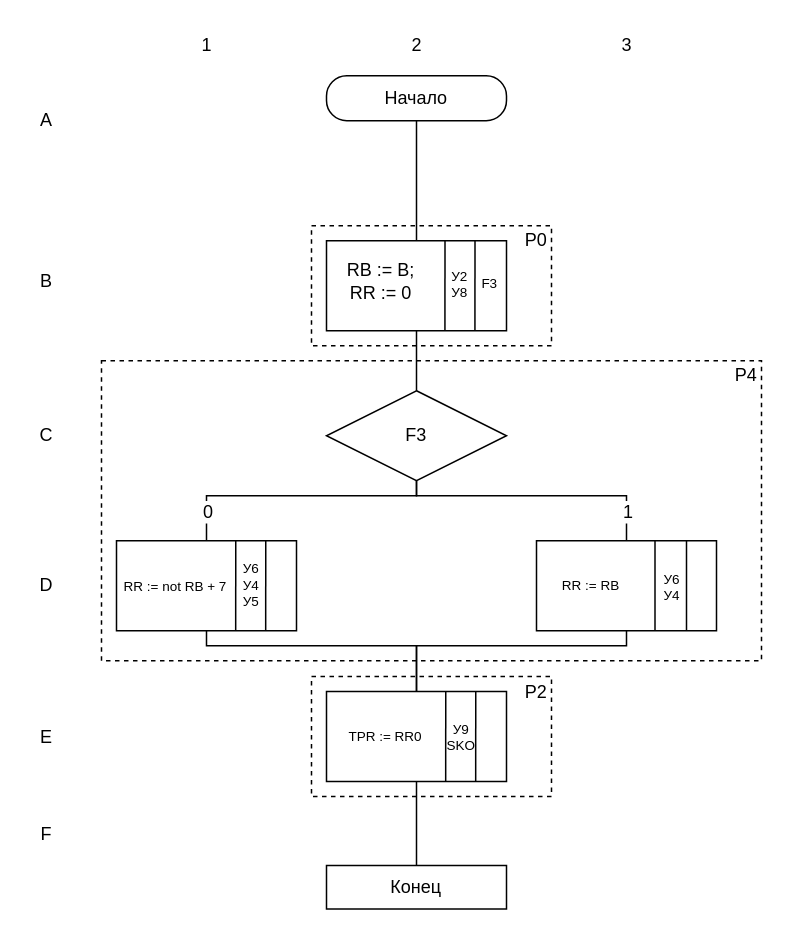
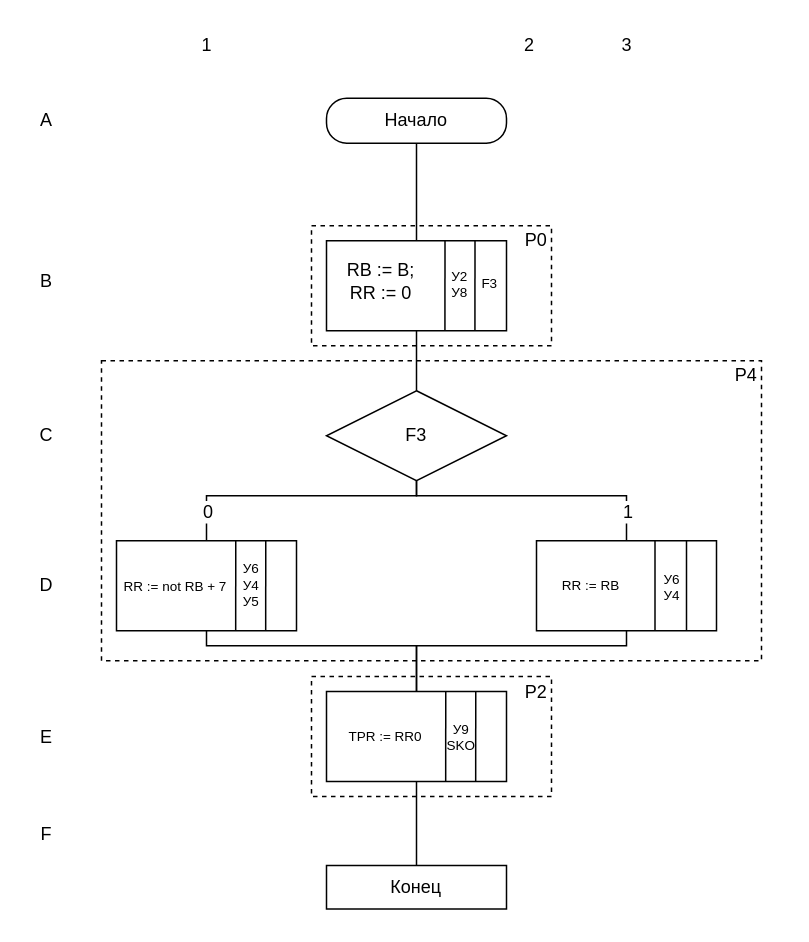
  <mxCell id="0" />
  <mxCell id="1" parent="0" />
  <mxCell id="2" value="" style="rounded=0;whiteSpace=wrap;html=1;fillColor=none;dashed=1;" parent="1" vertex="1"><mxGeometry x="207" y="450.5" width="160" height="80" as="geometry" /></mxCell>
  <mxCell id="3" value="" style="rounded=0;whiteSpace=wrap;html=1;fillColor=none;dashed=1;" parent="1" vertex="1"><mxGeometry x="67" y="240" width="440" height="200" as="geometry" /></mxCell>
  <mxCell id="4" style="edgeStyle=orthogonalEdgeStyle;rounded=0;orthogonalLoop=1;jettySize=auto;html=1;exitX=0.5;exitY=1;exitDx=0;exitDy=0;entryX=0.5;entryY=0;entryDx=0;entryDy=0;endArrow=none;endFill=0;" parent="1" source="5" target="8" edge="1"><mxGeometry relative="1" as="geometry" /></mxCell>
- <mxCell id="5" value="Начало" style="rounded=1;whiteSpace=wrap;html=1;imageHeight=24;arcSize=45;" parent="1" vertex="1"><mxGeometry x="217" y="50" width="120" height="30" as="geometry" /></mxCell>
+ <mxCell id="5" value="Начало" style="rounded=1;whiteSpace=wrap;html=1;imageHeight=24;arcSize=45;" parent="1" vertex="1"><mxGeometry x="217" y="65" width="120" height="30" as="geometry" /></mxCell>
  <mxCell id="6" value="Конец" style="whiteSpace=wrap;html=1;arcSize=45;rounded=0;" parent="1" vertex="1"><mxGeometry x="217" y="576.5" width="120" height="29" as="geometry" /></mxCell>
  <mxCell id="7" style="edgeStyle=orthogonalEdgeStyle;rounded=0;orthogonalLoop=1;jettySize=auto;html=1;exitX=0.5;exitY=1;exitDx=0;exitDy=0;entryX=0.5;entryY=0;entryDx=0;entryDy=0;endArrow=none;endFill=0;" parent="1" source="8" target="18" edge="1"><mxGeometry relative="1" as="geometry" /></mxCell>
  <mxCell id="8" value="" style="rounded=0;whiteSpace=wrap;html=1;" parent="1" vertex="1"><mxGeometry x="217" y="160" width="120" height="60" as="geometry" /></mxCell>
  <mxCell id="9" value="" style="endArrow=none;html=1;exitX=0.583;exitY=1;exitDx=0;exitDy=0;exitPerimeter=0;" parent="1" edge="1"><mxGeometry width="50" height="50" relative="1" as="geometry"><mxPoint x="295.96" y="220" as="sourcePoint" /><mxPoint x="296" y="160" as="targetPoint" /></mxGeometry></mxCell>
  <mxCell id="10" value="" style="endArrow=none;html=1;exitX=0.583;exitY=1;exitDx=0;exitDy=0;exitPerimeter=0;" parent="1" edge="1"><mxGeometry width="50" height="50" relative="1" as="geometry"><mxPoint x="315.96" y="220" as="sourcePoint" /><mxPoint x="316" y="160" as="targetPoint" /></mxGeometry></mxCell>
  <mxCell id="11" value="RB := B;&lt;br&gt;RR := 0" style="text;html=1;strokeColor=none;fillColor=none;align=center;verticalAlign=middle;whiteSpace=wrap;rounded=0;" parent="1" vertex="1"><mxGeometry x="217" y="163" width="73" height="48" as="geometry" /></mxCell>
  <mxCell id="12" value="У2&lt;br&gt;&lt;div&gt;У8&lt;/div&gt;" style="text;html=1;strokeColor=none;fillColor=none;align=center;verticalAlign=middle;whiteSpace=wrap;rounded=0;fontSize=9;" parent="1" vertex="1"><mxGeometry x="301" y="179" width="10" height="20" as="geometry" /></mxCell>
  <mxCell id="13" value="F3" style="text;html=1;strokeColor=none;fillColor=none;align=center;verticalAlign=middle;whiteSpace=wrap;rounded=0;fontSize=9;" parent="1" vertex="1"><mxGeometry x="321" y="179" width="10" height="20" as="geometry" /></mxCell>
  <mxCell id="14" style="edgeStyle=orthogonalEdgeStyle;rounded=0;orthogonalLoop=1;jettySize=auto;html=1;exitX=0.5;exitY=1;exitDx=0;exitDy=0;entryX=0.5;entryY=0;entryDx=0;entryDy=0;endArrow=none;endFill=0;" parent="1" source="18" target="25" edge="1"><mxGeometry relative="1" as="geometry"><Array as="points"><mxPoint x="277" y="330" /><mxPoint x="137" y="330" /></Array><mxPoint x="277" y="360" as="targetPoint" /></mxGeometry></mxCell>
  <mxCell id="15" value="0" style="text;html=1;align=center;verticalAlign=middle;resizable=0;points=[];;labelBackgroundColor=#ffffff;" parent="14" vertex="1" connectable="0"><mxGeometry x="-0.512" y="1" relative="1" as="geometry"><mxPoint x="-106" y="9" as="offset" /></mxGeometry></mxCell>
  <mxCell id="16" style="edgeStyle=orthogonalEdgeStyle;rounded=0;orthogonalLoop=1;jettySize=auto;html=1;exitX=0.5;exitY=1;exitDx=0;exitDy=0;jumpSize=6;entryX=0.5;entryY=0;entryDx=0;entryDy=0;endArrow=none;endFill=0;" parent="1" source="18" target="20" edge="1"><mxGeometry relative="1" as="geometry"><Array as="points"><mxPoint x="277" y="330" /><mxPoint x="417" y="330" /></Array><mxPoint x="437" y="410" as="targetPoint" /></mxGeometry></mxCell>
  <mxCell id="17" value="1" style="text;html=1;align=center;verticalAlign=middle;resizable=0;points=[];;labelBackgroundColor=#ffffff;" parent="16" vertex="1" connectable="0"><mxGeometry x="0.15" relative="1" as="geometry"><mxPoint x="47" y="10" as="offset" /></mxGeometry></mxCell>
  <mxCell id="18" value="F3" style="rhombus;whiteSpace=wrap;html=1;" parent="1" vertex="1"><mxGeometry x="217" y="260" width="120" height="60" as="geometry" /></mxCell>
  <mxCell id="19" style="edgeStyle=orthogonalEdgeStyle;rounded=0;orthogonalLoop=1;jettySize=auto;html=1;entryX=0.5;entryY=0;entryDx=0;entryDy=0;fontSize=11;endArrow=none;endFill=0;" parent="1" source="20" target="31" edge="1"><mxGeometry relative="1" as="geometry"><Array as="points"><mxPoint x="417" y="430" /><mxPoint x="277" y="430" /></Array></mxGeometry></mxCell>
  <mxCell id="20" value="" style="rounded=0;whiteSpace=wrap;html=1;" parent="1" vertex="1"><mxGeometry x="357" y="360" width="120" height="60" as="geometry" /></mxCell>
  <mxCell id="21" value="" style="endArrow=none;html=1;" parent="1" edge="1"><mxGeometry width="50" height="50" relative="1" as="geometry"><mxPoint x="436" y="360" as="sourcePoint" /><mxPoint x="436" y="420" as="targetPoint" /></mxGeometry></mxCell>
  <mxCell id="22" value="" style="endArrow=none;html=1;" parent="1" edge="1"><mxGeometry width="50" height="50" relative="1" as="geometry"><mxPoint x="457" y="420" as="sourcePoint" /><mxPoint x="457" y="360" as="targetPoint" /></mxGeometry></mxCell>
  <mxCell id="23" value="У6&lt;br&gt;У4" style="text;html=1;strokeColor=none;fillColor=none;align=center;verticalAlign=middle;whiteSpace=wrap;rounded=0;fontSize=9;" parent="1" vertex="1"><mxGeometry x="440" y="380.5" width="15" height="20" as="geometry" /></mxCell>
  <mxCell id="24" style="edgeStyle=orthogonalEdgeStyle;rounded=0;orthogonalLoop=1;jettySize=auto;html=1;fontSize=11;entryX=0.5;entryY=0;entryDx=0;entryDy=0;endArrow=none;endFill=0;" parent="1" source="25" target="31" edge="1"><mxGeometry relative="1" as="geometry"><mxPoint x="277" y="461" as="targetPoint" /><Array as="points"><mxPoint x="137" y="430" /><mxPoint x="277" y="430" /></Array></mxGeometry></mxCell>
  <mxCell id="25" value="" style="rounded=0;whiteSpace=wrap;html=1;" parent="1" vertex="1"><mxGeometry x="77" y="360" width="120" height="60" as="geometry" /></mxCell>
  <mxCell id="26" value="" style="endArrow=none;html=1;exitX=0.583;exitY=1;exitDx=0;exitDy=0;exitPerimeter=0;" parent="1" edge="1"><mxGeometry width="50" height="50" relative="1" as="geometry"><mxPoint x="156.46" y="420" as="sourcePoint" /><mxPoint x="156.5" y="360" as="targetPoint" /></mxGeometry></mxCell>
  <mxCell id="27" value="" style="endArrow=none;html=1;exitX=0.583;exitY=1;exitDx=0;exitDy=0;exitPerimeter=0;" parent="1" edge="1"><mxGeometry width="50" height="50" relative="1" as="geometry"><mxPoint x="176.46" y="420" as="sourcePoint" /><mxPoint x="176.5" y="360" as="targetPoint" /></mxGeometry></mxCell>
  <mxCell id="28" value="RR := not RB + 7" style="text;html=1;strokeColor=none;fillColor=none;align=center;verticalAlign=middle;whiteSpace=wrap;rounded=0;fontSize=9;" parent="1" vertex="1"><mxGeometry x="80" y="368" width="73" height="45" as="geometry" /></mxCell>
  <mxCell id="29" value="У6&lt;br&gt;У4&lt;br&gt;У5" style="text;html=1;strokeColor=none;fillColor=none;align=center;verticalAlign=middle;whiteSpace=wrap;rounded=0;fontSize=9;" parent="1" vertex="1"><mxGeometry x="162" y="380" width="10" height="20" as="geometry" /></mxCell>
  <mxCell id="30" style="edgeStyle=orthogonalEdgeStyle;rounded=0;orthogonalLoop=1;jettySize=auto;html=1;entryX=0.5;entryY=0;entryDx=0;entryDy=0;fontSize=11;endArrow=none;endFill=0;" parent="1" source="31" target="6" edge="1"><mxGeometry relative="1" as="geometry" /></mxCell>
  <mxCell id="31" value="" style="rounded=0;whiteSpace=wrap;html=1;" parent="1" vertex="1"><mxGeometry x="217" y="460.5" width="120" height="60" as="geometry" /></mxCell>
  <mxCell id="32" value="" style="endArrow=none;html=1;exitX=0.583;exitY=1;exitDx=0;exitDy=0;exitPerimeter=0;" parent="1" edge="1"><mxGeometry width="50" height="50" relative="1" as="geometry"><mxPoint x="296.46" y="520.5" as="sourcePoint" /><mxPoint x="296.5" y="460.5" as="targetPoint" /></mxGeometry></mxCell>
  <mxCell id="33" value="" style="endArrow=none;html=1;exitX=0.583;exitY=1;exitDx=0;exitDy=0;exitPerimeter=0;" parent="1" edge="1"><mxGeometry width="50" height="50" relative="1" as="geometry"><mxPoint x="316.46" y="520.5" as="sourcePoint" /><mxPoint x="316.5" y="460.5" as="targetPoint" /></mxGeometry></mxCell>
  <mxCell id="34" value="TPR := RR0" style="text;html=1;strokeColor=none;fillColor=none;align=center;verticalAlign=middle;whiteSpace=wrap;rounded=0;fontSize=9;" parent="1" vertex="1"><mxGeometry x="220" y="468.5" width="73" height="45" as="geometry" /></mxCell>
  <mxCell id="35" value="У9&lt;br&gt;SKO" style="text;html=1;strokeColor=none;fillColor=none;align=center;verticalAlign=middle;whiteSpace=wrap;rounded=0;fontSize=9;" parent="1" vertex="1"><mxGeometry x="302" y="480.5" width="10" height="20" as="geometry" /></mxCell>
  <mxCell id="36" value="RR := RB" style="text;html=1;strokeColor=none;fillColor=none;align=center;verticalAlign=middle;whiteSpace=wrap;rounded=0;fontSize=9;" parent="1" vertex="1"><mxGeometry x="357" y="367.5" width="73" height="45" as="geometry" /></mxCell>
  <mxCell id="37" value="" style="rounded=0;whiteSpace=wrap;html=1;fillColor=none;dashed=1;" parent="1" vertex="1"><mxGeometry x="207" y="150" width="160" height="80" as="geometry" /></mxCell>
  <mxCell id="38" value="P0" style="text;html=1;strokeColor=none;fillColor=none;align=center;verticalAlign=middle;whiteSpace=wrap;rounded=0;dashed=1;" parent="1" vertex="1"><mxGeometry x="337" y="150" width="40" height="20" as="geometry" /></mxCell>
  <mxCell id="39" value="P4" style="text;html=1;strokeColor=none;fillColor=none;align=center;verticalAlign=middle;whiteSpace=wrap;rounded=0;dashed=1;" parent="1" vertex="1"><mxGeometry x="477" y="240" width="40" height="20" as="geometry" /></mxCell>
  <mxCell id="40" value="P2" style="text;html=1;strokeColor=none;fillColor=none;align=center;verticalAlign=middle;whiteSpace=wrap;rounded=0;dashed=1;" parent="1" vertex="1"><mxGeometry x="337" y="450.5" width="40" height="20" as="geometry" /></mxCell>
  <mxCell id="41" value="A" style="text;html=1;align=center;verticalAlign=middle;resizable=0;points=[];autosize=1;" vertex="1" parent="1"><mxGeometry x="20" y="70" width="20" height="20" as="geometry" /></mxCell>
  <mxCell id="42" value="B" style="text;html=1;align=center;verticalAlign=middle;resizable=0;points=[];autosize=1;" vertex="1" parent="1"><mxGeometry x="20" y="177" width="20" height="20" as="geometry" /></mxCell>
  <mxCell id="43" value="C" style="text;html=1;align=center;verticalAlign=middle;resizable=0;points=[];autosize=1;" vertex="1" parent="1"><mxGeometry x="20" y="280" width="20" height="20" as="geometry" /></mxCell>
  <mxCell id="44" value="D" style="text;html=1;align=center;verticalAlign=middle;resizable=0;points=[];autosize=1;" vertex="1" parent="1"><mxGeometry x="20" y="380" width="20" height="20" as="geometry" /></mxCell>
  <mxCell id="45" value="E" style="text;html=1;align=center;verticalAlign=middle;resizable=0;points=[];autosize=1;" vertex="1" parent="1"><mxGeometry x="20" y="480.5" width="20" height="20" as="geometry" /></mxCell>
  <mxCell id="46" value="F" style="text;html=1;align=center;verticalAlign=middle;resizable=0;points=[];autosize=1;" vertex="1" parent="1"><mxGeometry x="20" y="546" width="20" height="20" as="geometry" /></mxCell>
  <mxCell id="47" value="1" style="text;html=1;align=center;verticalAlign=middle;resizable=0;points=[];autosize=1;" vertex="1" parent="1"><mxGeometry x="127" y="20" width="20" height="20" as="geometry" /></mxCell>
- <mxCell id="48" value="2" style="text;html=1;align=center;verticalAlign=middle;resizable=0;points=[];autosize=1;" vertex="1" parent="1"><mxGeometry x="267" y="20" width="20" height="20" as="geometry" /></mxCell>
+ <mxCell id="48" value="2" style="text;html=1;align=center;verticalAlign=middle;resizable=0;points=[];autosize=1;" vertex="1" parent="1"><mxGeometry x="342" y="20" width="20" height="20" as="geometry" /></mxCell>
  <mxCell id="49" value="3" style="text;html=1;align=center;verticalAlign=middle;resizable=0;points=[];autosize=1;" vertex="1" parent="1"><mxGeometry x="407" y="20" width="20" height="20" as="geometry" /></mxCell>
